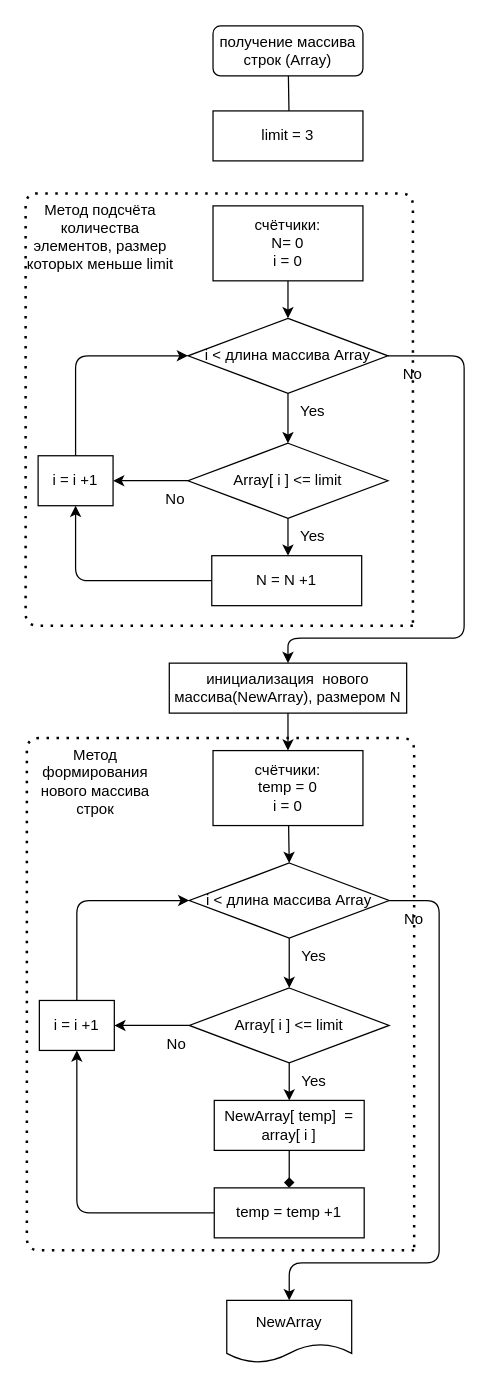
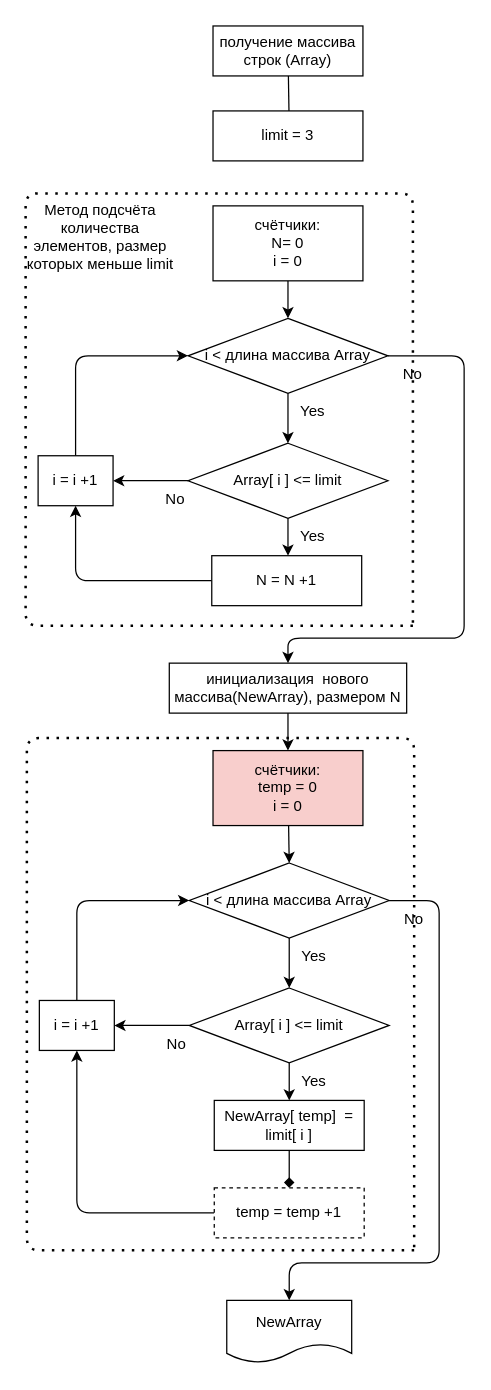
  <mxCell id="0" />
  <mxCell id="1" parent="0" />
  <mxCell id="2" style="edgeStyle=none;html=1;entryX=0.5;entryY=0;entryDx=0;entryDy=0;" edge="1" parent="1" source="3"><mxGeometry relative="1" as="geometry"><mxPoint x="231" y="100" as="targetPoint" /></mxGeometry></mxCell>
- <mxCell id="3" value="получение массива строк (Array)" style="whiteSpace=wrap;html=1;rounded=1;" vertex="1" parent="1"><mxGeometry x="170" y="20" width="120" height="40" as="geometry" /></mxCell>
+ <mxCell id="3" value="получение массива строк (Array)" style="rounded=0;whiteSpace=wrap;html=1;" vertex="1" parent="1"><mxGeometry x="170" y="20" width="120" height="40" as="geometry" /></mxCell>
  <mxCell id="4" style="edgeStyle=none;html=1;entryX=0.5;entryY=0;entryDx=0;entryDy=0;" edge="1" parent="1" source="5" target="7"><mxGeometry relative="1" as="geometry" /></mxCell>
  <mxCell id="5" value="инициализация&amp;nbsp; нового массива(NewArray), размером N" style="rounded=0;whiteSpace=wrap;html=1;" vertex="1" parent="1"><mxGeometry x="135" y="530" width="190" height="40" as="geometry" /></mxCell>
  <mxCell id="6" style="edgeStyle=none;html=1;entryX=0.5;entryY=0;entryDx=0;entryDy=0;" edge="1" parent="1" source="7" target="10"><mxGeometry relative="1" as="geometry" /></mxCell>
- <mxCell id="7" value="счётчики:&lt;br&gt;temp = 0&lt;br&gt;i = 0" style="rounded=0;whiteSpace=wrap;html=1;" vertex="1" parent="1"><mxGeometry x="170" y="600" width="120" height="60" as="geometry" /></mxCell>
+ <mxCell id="7" value="счётчики:&lt;br&gt;temp = 0&lt;br&gt;i = 0" style="rounded=0;whiteSpace=wrap;html=1;fillColor=#f8cecc;" vertex="1" parent="1"><mxGeometry x="170" y="600" width="120" height="60" as="geometry" /></mxCell>
  <mxCell id="8" style="edgeStyle=none;html=1;entryX=0.5;entryY=0;entryDx=0;entryDy=0;" edge="1" parent="1" source="10" target="13"><mxGeometry relative="1" as="geometry" /></mxCell>
  <mxCell id="9" style="edgeStyle=none;html=1;entryX=0.5;entryY=0;entryDx=0;entryDy=0;" edge="1" parent="1" source="10" target="24"><mxGeometry relative="1" as="geometry"><Array as="points"><mxPoint x="351" y="720" /><mxPoint x="351" y="1010" /><mxPoint x="231" y="1010" /></Array></mxGeometry></mxCell>
  <mxCell id="10" value="i &amp;lt; длина массива Array" style="rhombus;whiteSpace=wrap;html=1;" vertex="1" parent="1"><mxGeometry x="151" y="690" width="160" height="60" as="geometry" /></mxCell>
  <mxCell id="11" style="edgeStyle=none;html=1;entryX=0.5;entryY=0;entryDx=0;entryDy=0;" edge="1" parent="1" source="13" target="15"><mxGeometry relative="1" as="geometry" /></mxCell>
  <mxCell id="12" style="edgeStyle=none;html=1;" edge="1" parent="1" source="13"><mxGeometry relative="1" as="geometry"><mxPoint x="91" y="820" as="targetPoint" /></mxGeometry></mxCell>
  <mxCell id="13" value="Array[ i ] &amp;lt;= limit" style="rhombus;whiteSpace=wrap;html=1;" vertex="1" parent="1"><mxGeometry x="151" y="790" width="160" height="60" as="geometry" /></mxCell>
  <mxCell id="14" style="edgeStyle=none;html=1;entryX=0.5;entryY=0;entryDx=0;entryDy=0;endArrow=diamond;" edge="1" parent="1" source="15" target="17"><mxGeometry relative="1" as="geometry" /></mxCell>
- <mxCell id="15" value="NewArray[ temp]&amp;nbsp; = array[ i ]" style="rounded=0;whiteSpace=wrap;html=1;" vertex="1" parent="1"><mxGeometry x="171" y="880" width="120" height="40" as="geometry" /></mxCell>
+ <mxCell id="15" value="NewArray[ temp]&amp;nbsp; = limit[ i ]" style="rounded=0;whiteSpace=wrap;html=1;" vertex="1" parent="1"><mxGeometry x="171" y="880" width="120" height="40" as="geometry" /></mxCell>
  <mxCell id="16" style="edgeStyle=none;html=1;entryX=0.5;entryY=1;entryDx=0;entryDy=0;" edge="1" parent="1" source="17" target="22"><mxGeometry relative="1" as="geometry"><Array as="points"><mxPoint x="61" y="970" /></Array></mxGeometry></mxCell>
- <mxCell id="17" value="temp = temp +1" style="rounded=0;whiteSpace=wrap;html=1;" vertex="1" parent="1"><mxGeometry x="171" y="950" width="120" height="40" as="geometry" /></mxCell>
+ <mxCell id="17" value="temp = temp +1" style="rounded=0;whiteSpace=wrap;html=1;dashed=1;" vertex="1" parent="1"><mxGeometry x="171" y="950" width="120" height="40" as="geometry" /></mxCell>
  <mxCell id="18" value="Yes" style="text;html=1;strokeColor=none;fillColor=none;align=center;verticalAlign=middle;whiteSpace=wrap;rounded=0;" vertex="1" parent="1"><mxGeometry x="241" y="760" width="20" height="10" as="geometry" /></mxCell>
  <mxCell id="19" value="Yes" style="text;html=1;strokeColor=none;fillColor=none;align=center;verticalAlign=middle;whiteSpace=wrap;rounded=0;" vertex="1" parent="1"><mxGeometry x="241" y="860" width="20" height="10" as="geometry" /></mxCell>
  <mxCell id="20" value="No" style="text;html=1;strokeColor=none;fillColor=none;align=center;verticalAlign=middle;whiteSpace=wrap;rounded=0;" vertex="1" parent="1"><mxGeometry x="321" y="730" width="20" height="10" as="geometry" /></mxCell>
  <mxCell id="21" style="edgeStyle=none;html=1;entryX=0;entryY=0.5;entryDx=0;entryDy=0;" edge="1" parent="1" source="22" target="10"><mxGeometry relative="1" as="geometry"><Array as="points"><mxPoint x="61" y="720" /></Array></mxGeometry></mxCell>
  <mxCell id="22" value="i = i +1" style="rounded=0;whiteSpace=wrap;html=1;" vertex="1" parent="1"><mxGeometry x="31" y="800" width="60" height="40" as="geometry" /></mxCell>
  <mxCell id="23" value="No" style="text;html=1;strokeColor=none;fillColor=none;align=center;verticalAlign=middle;whiteSpace=wrap;rounded=0;" vertex="1" parent="1"><mxGeometry x="131" y="830" width="20" height="10" as="geometry" /></mxCell>
  <mxCell id="24" value="NewArray" style="shape=document;whiteSpace=wrap;html=1;boundedLbl=1;" vertex="1" parent="1"><mxGeometry x="181" y="1040" width="100" height="50" as="geometry" /></mxCell>
  <mxCell id="25" value="" style="endArrow=none;dashed=1;html=1;dashPattern=1 3;strokeWidth=2;" edge="1" parent="1"><mxGeometry width="50" height="50" relative="1" as="geometry"><mxPoint x="331" y="1000" as="sourcePoint" /><mxPoint x="331" y="1000" as="targetPoint" /><Array as="points"><mxPoint x="21" y="1000" /><mxPoint x="21" y="590" /><mxPoint x="331" y="590" /></Array></mxGeometry></mxCell>
- <mxCell id="26" value="Метод формирования нового массива строк" style="text;html=1;strokeColor=none;fillColor=none;align=center;verticalAlign=middle;whiteSpace=wrap;rounded=0;" vertex="1" parent="1"><mxGeometry x="21" y="590" width="110" height="70" as="geometry" /></mxCell>
  <mxCell id="27" style="edgeStyle=none;html=1;entryX=0.5;entryY=0;entryDx=0;entryDy=0;" edge="1" source="28" target="31" parent="1"><mxGeometry relative="1" as="geometry" /></mxCell>
  <mxCell id="28" value="счётчики:&lt;br&gt;N= 0&lt;br&gt;i = 0" style="rounded=0;whiteSpace=wrap;html=1;" vertex="1" parent="1"><mxGeometry x="170" y="164" width="120" height="60" as="geometry" /></mxCell>
  <mxCell id="29" style="edgeStyle=none;html=1;entryX=0.5;entryY=0;entryDx=0;entryDy=0;" edge="1" source="31" target="34" parent="1"><mxGeometry relative="1" as="geometry" /></mxCell>
  <mxCell id="30" style="edgeStyle=none;html=1;" edge="1" parent="1" source="31" target="5"><mxGeometry relative="1" as="geometry"><Array as="points"><mxPoint x="371" y="284" /><mxPoint x="371" y="510" /><mxPoint x="230" y="510" /></Array></mxGeometry></mxCell>
  <mxCell id="31" value="i &amp;lt; длина массива Array" style="rhombus;whiteSpace=wrap;html=1;" vertex="1" parent="1"><mxGeometry x="150" y="254" width="160" height="60" as="geometry" /></mxCell>
  <mxCell id="32" style="edgeStyle=none;html=1;entryX=0.5;entryY=0;entryDx=0;entryDy=0;" edge="1" source="34" parent="1"><mxGeometry relative="1" as="geometry"><mxPoint x="230" y="444" as="targetPoint" /></mxGeometry></mxCell>
  <mxCell id="33" style="edgeStyle=none;html=1;" edge="1" source="34" parent="1"><mxGeometry relative="1" as="geometry"><mxPoint x="90" y="384" as="targetPoint" /></mxGeometry></mxCell>
  <mxCell id="34" value="Array[ i ] &amp;lt;= limit" style="rhombus;whiteSpace=wrap;html=1;" vertex="1" parent="1"><mxGeometry x="150" y="354" width="160" height="60" as="geometry" /></mxCell>
  <mxCell id="35" style="edgeStyle=none;html=1;entryX=0.5;entryY=1;entryDx=0;entryDy=0;" edge="1" source="36" target="41" parent="1"><mxGeometry relative="1" as="geometry"><Array as="points"><mxPoint x="60" y="464" /></Array></mxGeometry></mxCell>
  <mxCell id="36" value="N = N +1" style="rounded=0;whiteSpace=wrap;html=1;" vertex="1" parent="1"><mxGeometry x="169" y="444" width="120" height="40" as="geometry" /></mxCell>
  <mxCell id="37" value="Yes" style="text;html=1;strokeColor=none;fillColor=none;align=center;verticalAlign=middle;whiteSpace=wrap;rounded=0;" vertex="1" parent="1"><mxGeometry x="240" y="324" width="20" height="10" as="geometry" /></mxCell>
  <mxCell id="38" value="Yes" style="text;html=1;strokeColor=none;fillColor=none;align=center;verticalAlign=middle;whiteSpace=wrap;rounded=0;" vertex="1" parent="1"><mxGeometry x="240" y="424" width="20" height="10" as="geometry" /></mxCell>
  <mxCell id="39" value="No" style="text;html=1;strokeColor=none;fillColor=none;align=center;verticalAlign=middle;whiteSpace=wrap;rounded=0;" vertex="1" parent="1"><mxGeometry x="320" y="294" width="20" height="10" as="geometry" /></mxCell>
  <mxCell id="40" style="edgeStyle=none;html=1;entryX=0;entryY=0.5;entryDx=0;entryDy=0;" edge="1" source="41" target="31" parent="1"><mxGeometry relative="1" as="geometry"><Array as="points"><mxPoint x="60" y="284" /></Array></mxGeometry></mxCell>
  <mxCell id="41" value="i = i +1" style="rounded=0;whiteSpace=wrap;html=1;" vertex="1" parent="1"><mxGeometry x="30" y="364" width="60" height="40" as="geometry" /></mxCell>
  <mxCell id="42" value="No" style="text;html=1;strokeColor=none;fillColor=none;align=center;verticalAlign=middle;whiteSpace=wrap;rounded=0;" vertex="1" parent="1"><mxGeometry x="130" y="394" width="20" height="10" as="geometry" /></mxCell>
  <mxCell id="43" value="" style="endArrow=none;dashed=1;html=1;dashPattern=1 3;strokeWidth=2;" edge="1" parent="1"><mxGeometry width="50" height="50" relative="1" as="geometry"><mxPoint x="330" y="500" as="sourcePoint" /><mxPoint x="330" y="500" as="targetPoint" /><Array as="points"><mxPoint x="20" y="500" /><mxPoint x="20" y="154" /><mxPoint x="330" y="154" /></Array></mxGeometry></mxCell>
  <mxCell id="44" value="Метод подсчёта количества элементов, размер которых меньше limit" style="text;html=1;strokeColor=none;fillColor=none;align=center;verticalAlign=middle;whiteSpace=wrap;rounded=0;" vertex="1" parent="1"><mxGeometry x="20" y="154" width="120" height="70" as="geometry" /></mxCell>
  <mxCell id="45" value="limit = 3" style="rounded=0;whiteSpace=wrap;html=1;" vertex="1" parent="1"><mxGeometry x="170" y="88" width="120" height="40" as="geometry" /></mxCell>
